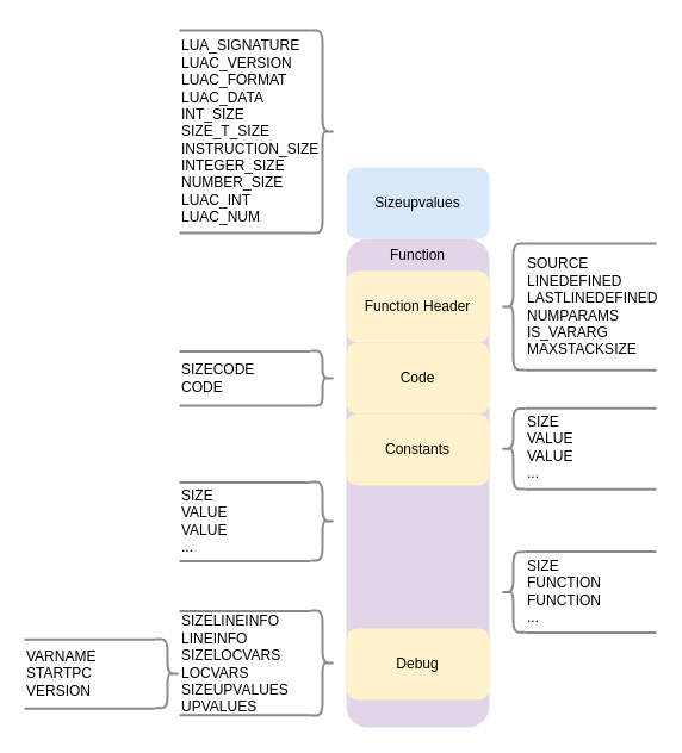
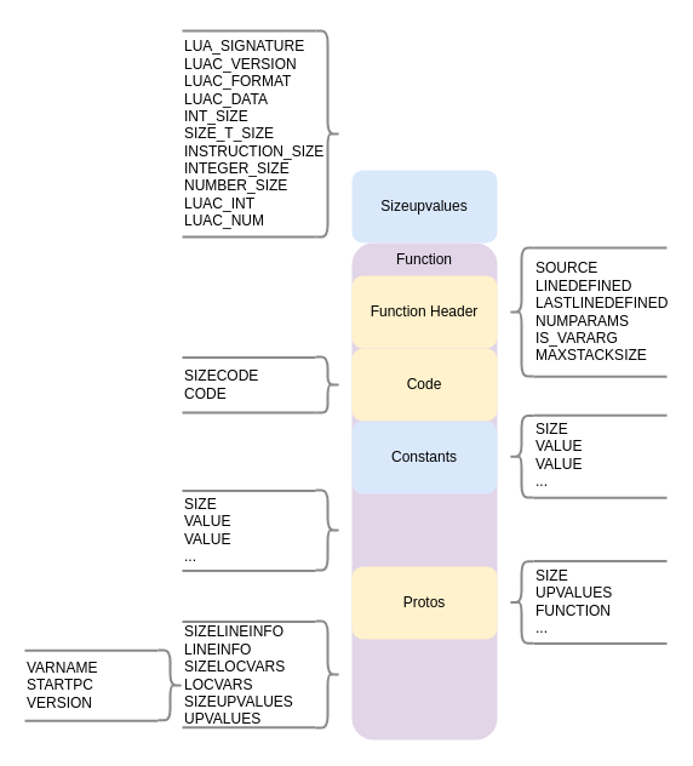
  <mxCell id="0" />
  <mxCell id="1" parent="0" />
  <mxCell id="2" value="Function" style="rounded=1;whiteSpace=wrap;html=1;align=center;horizontal=1;verticalAlign=top;fillColor=#e1d5e7;shadow=0;strokeColor=none;" vertex="1" parent="1"><mxGeometry x="290" y="200" width="120" height="410" as="geometry" /></mxCell>
  <mxCell id="3" value="Sizeupvalues" style="rounded=1;whiteSpace=wrap;html=1;fillColor=#dae8fc;shadow=0;strokeColor=none;" vertex="1" parent="1"><mxGeometry x="290" y="140" width="120" height="60" as="geometry" /></mxCell>
  <mxCell id="4" value="Function Header" style="rounded=1;whiteSpace=wrap;html=1;verticalAlign=middle;horizontal=1;fillColor=#fff2cc;shadow=0;strokeColor=none;" vertex="1" parent="1"><mxGeometry x="290" y="227" width="120" height="60" as="geometry" /></mxCell>
  <mxCell id="5" value="Code" style="rounded=1;whiteSpace=wrap;html=1;verticalAlign=middle;fillColor=#fff2cc;shadow=0;strokeColor=none;" vertex="1" parent="1"><mxGeometry x="290" y="287" width="120" height="60" as="geometry" /></mxCell>
- <mxCell id="6" value="Constants" style="rounded=1;whiteSpace=wrap;html=1;verticalAlign=middle;fillColor=#fff2cc;shadow=0;strokeColor=none;" vertex="1" parent="1"><mxGeometry x="290" y="347" width="120" height="60" as="geometry" /></mxCell>
- <mxCell id="8" value="Debug" style="rounded=1;whiteSpace=wrap;html=1;verticalAlign=middle;fillColor=#fff2cc;shadow=0;strokeColor=none;" vertex="1" parent="1"><mxGeometry x="290" y="527" width="120" height="60" as="geometry" /></mxCell>
+ <mxCell id="6" value="Constants" style="rounded=1;whiteSpace=wrap;html=1;verticalAlign=middle;fillColor=#dae8fc;shadow=0;strokeColor=none;" vertex="1" parent="1"><mxGeometry x="290" y="347" width="120" height="60" as="geometry" /></mxCell>
+ <mxCell id="7" value="Protos" style="rounded=1;whiteSpace=wrap;html=1;verticalAlign=middle;fillColor=#fff2cc;shadow=0;strokeColor=none;" vertex="1" parent="1"><mxGeometry x="290" y="467" width="120" height="60" as="geometry" /></mxCell>
  <mxCell id="9" value="" style="shape=curlyBracket;whiteSpace=wrap;html=1;rounded=1;flipH=1;shadow=0;glass=0;labelBackgroundColor=none;fontColor=#000000;strokeWidth=2;fillColor=none;verticalAlign=middle;strokeColor=#8A8A8A;" vertex="1" parent="1"><mxGeometry x="260" y="25" width="20" height="170" as="geometry" /></mxCell>
  <mxCell id="10" value="&lt;p&gt;LUA_SIGNATURE&lt;br&gt;LUAC_VERSION&lt;br&gt;LUAC_FORMAT&lt;br&gt;LUAC_DATA&lt;br&gt;INT_SIZE&lt;br&gt;SIZE_T_SIZE&lt;br&gt;INSTRUCTION_SIZE&lt;br&gt;INTEGER_SIZE&lt;br&gt;NUMBER_SIZE&lt;br&gt;LUAC_INT&lt;br&gt;LUAC_NUM&lt;/p&gt;" style="text;html=1;strokeColor=none;fillColor=none;align=left;verticalAlign=middle;whiteSpace=wrap;rounded=0;shadow=0;glass=0;labelBackgroundColor=none;fontColor=#000000;" vertex="1" parent="1"><mxGeometry x="150" y="25" width="110" height="170" as="geometry" /></mxCell>
  <mxCell id="11" value="" style="line;strokeWidth=2;html=1;rounded=1;shadow=0;glass=0;labelBackgroundColor=none;fontColor=#000000;fillColor=none;verticalAlign=middle;strokeColor=#8A8A8A;" vertex="1" parent="1"><mxGeometry x="150" y="20" width="110" height="10" as="geometry" /></mxCell>
  <mxCell id="12" value="" style="line;strokeWidth=2;html=1;rounded=1;shadow=0;glass=0;labelBackgroundColor=none;fontColor=#000000;fillColor=none;verticalAlign=middle;strokeColor=#8A8A8A;" vertex="1" parent="1"><mxGeometry x="150" y="190" width="110" height="10" as="geometry" /></mxCell>
  <mxCell id="13" value="&lt;div&gt;SOURCE&lt;/div&gt;&lt;div&gt;LINEDEFINED&lt;/div&gt;&lt;div&gt;LASTLINEDEFINED&lt;/div&gt;&lt;div&gt;NUMPARAMS&lt;/div&gt;&lt;div&gt;IS_VARARG&lt;/div&gt;&lt;div&gt;MAXSTACKSIZE&lt;/div&gt;" style="text;html=1;strokeColor=none;fillColor=none;align=left;verticalAlign=middle;whiteSpace=wrap;rounded=0;shadow=0;glass=0;labelBackgroundColor=none;fontColor=#000000;sketch=0;fontStyle=0;spacing=2;" vertex="1" parent="1"><mxGeometry x="440" y="215.5" width="100" height="83" as="geometry" /></mxCell>
  <mxCell id="14" value="" style="line;strokeWidth=2;html=1;rounded=1;shadow=0;glass=0;labelBackgroundColor=none;fontColor=#000000;fillColor=none;verticalAlign=middle;strokeColor=#8A8A8A;" vertex="1" parent="1"><mxGeometry x="440" y="199" width="110" height="10" as="geometry" /></mxCell>
  <mxCell id="15" value="" style="line;strokeWidth=2;html=1;rounded=1;shadow=0;glass=0;labelBackgroundColor=none;fontColor=#000000;fillColor=none;verticalAlign=middle;strokeColor=#8A8A8A;" vertex="1" parent="1"><mxGeometry x="440" y="304" width="110" height="12.5" as="geometry" /></mxCell>
  <mxCell id="16" value="" style="shape=curlyBracket;whiteSpace=wrap;html=1;rounded=1;shadow=0;glass=0;labelBackgroundColor=none;sketch=0;fontColor=#000000;strokeColor=#8A8A8A;strokeWidth=2;fillColor=none;align=left;verticalAlign=middle;" vertex="1" parent="1"><mxGeometry x="420" y="204" width="20" height="106" as="geometry" /></mxCell>
  <mxCell id="17" value="" style="shape=curlyBracket;whiteSpace=wrap;html=1;rounded=1;flipH=1;shadow=0;glass=0;labelBackgroundColor=none;fontColor=#000000;strokeWidth=2;fillColor=none;verticalAlign=middle;strokeColor=#8A8A8A;" vertex="1" parent="1"><mxGeometry x="260" y="294" width="20" height="46" as="geometry" /></mxCell>
  <mxCell id="18" value="" style="line;strokeWidth=2;html=1;rounded=1;shadow=0;glass=0;labelBackgroundColor=none;fontColor=#000000;fillColor=none;verticalAlign=middle;strokeColor=#8A8A8A;" vertex="1" parent="1"><mxGeometry x="150" y="289.5" width="110" height="10" as="geometry" /></mxCell>
  <mxCell id="19" value="" style="line;strokeWidth=2;html=1;rounded=1;shadow=0;glass=0;labelBackgroundColor=none;fontColor=#000000;fillColor=none;verticalAlign=middle;strokeColor=#8A8A8A;" vertex="1" parent="1"><mxGeometry x="150" y="335" width="110" height="10" as="geometry" /></mxCell>
  <mxCell id="20" value="SIZECODE&lt;br&gt;CODE" style="text;html=1;strokeColor=none;fillColor=none;align=left;verticalAlign=middle;whiteSpace=wrap;rounded=0;shadow=0;glass=0;labelBackgroundColor=none;sketch=0;fontColor=#000000;" vertex="1" parent="1"><mxGeometry x="150" y="296.38" width="110" height="41.25" as="geometry" /></mxCell>
  <mxCell id="21" value="&lt;div&gt;SIZE&lt;/div&gt;&lt;div&gt;VALUE&lt;/div&gt;&lt;div&gt;VALUE&lt;/div&gt;&lt;div&gt;...&lt;/div&gt;" style="text;html=1;strokeColor=none;fillColor=none;align=left;verticalAlign=middle;whiteSpace=wrap;rounded=0;shadow=0;glass=0;labelBackgroundColor=none;fontColor=#000000;sketch=0;fontStyle=0;spacing=2;" vertex="1" parent="1"><mxGeometry x="440" y="344.63" width="100" height="61.37" as="geometry" /></mxCell>
  <mxCell id="22" value="" style="line;strokeWidth=2;html=1;rounded=1;shadow=0;glass=0;labelBackgroundColor=none;fontColor=#000000;fillColor=none;verticalAlign=middle;strokeColor=#8A8A8A;" vertex="1" parent="1"><mxGeometry x="440" y="337.25" width="110" height="10" as="geometry" /></mxCell>
  <mxCell id="23" value="" style="line;strokeWidth=2;html=1;rounded=1;shadow=0;glass=0;labelBackgroundColor=none;fontColor=#000000;fillColor=none;verticalAlign=middle;strokeColor=#8A8A8A;" vertex="1" parent="1"><mxGeometry x="440" y="404" width="110" height="12.5" as="geometry" /></mxCell>
  <mxCell id="24" value="" style="shape=curlyBracket;whiteSpace=wrap;html=1;rounded=1;shadow=0;glass=0;labelBackgroundColor=none;sketch=0;fontColor=#000000;strokeColor=#8A8A8A;strokeWidth=2;fillColor=none;align=left;verticalAlign=middle;" vertex="1" parent="1"><mxGeometry x="420" y="342.5" width="20" height="67.5" as="geometry" /></mxCell>
  <mxCell id="25" value="&lt;div&gt;SIZE&lt;/div&gt;&lt;div&gt;VALUE&lt;/div&gt;&lt;div&gt;VALUE&lt;/div&gt;&lt;div&gt;...&lt;/div&gt;" style="text;html=1;strokeColor=none;fillColor=none;align=left;verticalAlign=middle;whiteSpace=wrap;rounded=0;shadow=0;glass=0;labelBackgroundColor=none;fontColor=#000000;sketch=0;fontStyle=0;spacing=2;" vertex="1" parent="1"><mxGeometry x="150" y="406.76" width="100" height="61.37" as="geometry" /></mxCell>
  <mxCell id="26" value="" style="line;strokeWidth=2;html=1;rounded=1;shadow=0;glass=0;labelBackgroundColor=none;fontColor=#000000;fillColor=none;verticalAlign=middle;strokeColor=#8A8A8A;" vertex="1" parent="1"><mxGeometry x="150" y="399.38" width="110" height="10" as="geometry" /></mxCell>
  <mxCell id="27" value="" style="line;strokeWidth=2;html=1;rounded=1;shadow=0;glass=0;labelBackgroundColor=none;fontColor=#000000;fillColor=none;verticalAlign=middle;strokeColor=#8A8A8A;" vertex="1" parent="1"><mxGeometry x="150" y="464.13" width="110" height="12.5" as="geometry" /></mxCell>
  <mxCell id="28" value="" style="shape=curlyBracket;whiteSpace=wrap;html=1;rounded=1;flipH=1;shadow=0;glass=0;labelBackgroundColor=none;fontColor=#000000;strokeWidth=2;fillColor=none;verticalAlign=middle;strokeColor=#8A8A8A;" vertex="1" parent="1"><mxGeometry x="260" y="404" width="20" height="66" as="geometry" /></mxCell>
- <mxCell id="29" value="&lt;div&gt;SIZE&lt;/div&gt;&lt;div&gt;FUNCTION&lt;/div&gt;&lt;div&gt;&lt;div&gt;FUNCTION&lt;/div&gt;&lt;/div&gt;&lt;div&gt;...&lt;/div&gt;" style="text;html=1;strokeColor=none;fillColor=none;align=left;verticalAlign=middle;whiteSpace=wrap;rounded=0;shadow=0;glass=0;labelBackgroundColor=none;fontColor=#000000;sketch=0;fontStyle=0;spacing=2;" vertex="1" parent="1"><mxGeometry x="440" y="465.76" width="100" height="61.37" as="geometry" /></mxCell>
+ <mxCell id="29" value="&lt;div&gt;SIZE&lt;/div&gt;&lt;div&gt;UPVALUES&lt;/div&gt;&lt;div&gt;&lt;div&gt;FUNCTION&lt;/div&gt;&lt;/div&gt;&lt;div&gt;...&lt;/div&gt;" style="text;html=1;strokeColor=none;fillColor=none;align=left;verticalAlign=middle;whiteSpace=wrap;rounded=0;shadow=0;glass=0;labelBackgroundColor=none;fontColor=#000000;sketch=0;fontStyle=0;spacing=2;" vertex="1" parent="1"><mxGeometry x="440" y="465.76" width="100" height="61.37" as="geometry" /></mxCell>
  <mxCell id="30" value="" style="line;strokeWidth=2;html=1;rounded=1;shadow=0;glass=0;labelBackgroundColor=none;fontColor=#000000;fillColor=none;verticalAlign=middle;strokeColor=#8A8A8A;" vertex="1" parent="1"><mxGeometry x="440" y="457.38" width="110" height="10" as="geometry" /></mxCell>
  <mxCell id="31" value="" style="line;strokeWidth=2;html=1;rounded=1;shadow=0;glass=0;labelBackgroundColor=none;fontColor=#000000;fillColor=none;verticalAlign=middle;strokeColor=#8A8A8A;" vertex="1" parent="1"><mxGeometry x="440" y="524.13" width="110" height="12.5" as="geometry" /></mxCell>
  <mxCell id="32" value="" style="shape=curlyBracket;whiteSpace=wrap;html=1;rounded=1;shadow=0;glass=0;labelBackgroundColor=none;sketch=0;fontColor=#000000;strokeColor=#8A8A8A;strokeWidth=2;fillColor=none;align=left;verticalAlign=middle;" vertex="1" parent="1"><mxGeometry x="420" y="462.63" width="20" height="67.5" as="geometry" /></mxCell>
  <mxCell id="33" value="&lt;div&gt;SIZELINEINFO&lt;/div&gt;&lt;div&gt;LINEINFO&lt;/div&gt;&lt;div&gt;SIZELOCVARS&lt;/div&gt;&lt;div&gt;LOCVARS&lt;/div&gt;&lt;div&gt;SIZEUPVALUES&lt;/div&gt;&lt;div&gt;UPVALUES&lt;/div&gt;" style="text;html=1;strokeColor=none;fillColor=none;align=left;verticalAlign=middle;whiteSpace=wrap;rounded=0;shadow=0;glass=0;labelBackgroundColor=none;fontColor=#000000;sketch=0;fontStyle=0;spacing=2;" vertex="1" parent="1"><mxGeometry x="150" y="513.44" width="100" height="87.12" as="geometry" /></mxCell>
  <mxCell id="34" value="" style="line;strokeWidth=2;html=1;rounded=1;shadow=0;glass=0;labelBackgroundColor=none;fontColor=#000000;fillColor=none;verticalAlign=middle;strokeColor=#8A8A8A;" vertex="1" parent="1"><mxGeometry x="150" y="507.44" width="110" height="10" as="geometry" /></mxCell>
  <mxCell id="35" value="" style="line;strokeWidth=2;html=1;rounded=1;shadow=0;glass=0;labelBackgroundColor=none;fontColor=#000000;fillColor=none;verticalAlign=middle;strokeColor=#8A8A8A;" vertex="1" parent="1"><mxGeometry x="150" y="593.5" width="110" height="12.5" as="geometry" /></mxCell>
  <mxCell id="36" value="" style="shape=curlyBracket;whiteSpace=wrap;html=1;rounded=1;flipH=1;shadow=0;glass=0;labelBackgroundColor=none;fontColor=#000000;strokeWidth=2;fillColor=none;verticalAlign=middle;strokeColor=#8A8A8A;" vertex="1" parent="1"><mxGeometry x="260" y="511.98" width="20" height="88.02" as="geometry" /></mxCell>
  <mxCell id="37" value="&lt;div&gt;VARNAME&lt;/div&gt;&lt;div&gt;STARTPC&lt;/div&gt;&lt;div&gt;VERSION&lt;/div&gt;" style="text;html=1;strokeColor=none;fillColor=none;align=left;verticalAlign=middle;whiteSpace=wrap;rounded=0;shadow=0;glass=0;labelBackgroundColor=none;fontColor=#000000;sketch=0;fontStyle=0;spacing=2;" vertex="1" parent="1"><mxGeometry x="20" y="540.34" width="100" height="49.18" as="geometry" /></mxCell>
  <mxCell id="38" value="" style="line;strokeWidth=2;html=1;rounded=1;shadow=0;glass=0;labelBackgroundColor=none;fontColor=#000000;fillColor=none;verticalAlign=middle;strokeColor=#8A8A8A;" vertex="1" parent="1"><mxGeometry x="20" y="531.31" width="110" height="10" as="geometry" /></mxCell>
  <mxCell id="39" value="" style="line;strokeWidth=2;html=1;rounded=1;shadow=0;glass=0;labelBackgroundColor=none;fontColor=#000000;fillColor=none;verticalAlign=middle;strokeColor=#8A8A8A;" vertex="1" parent="1"><mxGeometry x="20" y="588.06" width="110" height="12.5" as="geometry" /></mxCell>
  <mxCell id="40" value="" style="shape=curlyBracket;whiteSpace=wrap;html=1;rounded=1;flipH=1;shadow=0;glass=0;labelBackgroundColor=none;fontColor=#000000;strokeWidth=2;fillColor=none;verticalAlign=middle;strokeColor=#8A8A8A;" vertex="1" parent="1"><mxGeometry x="130" y="535.99" width="20" height="57.88" as="geometry" /></mxCell>
